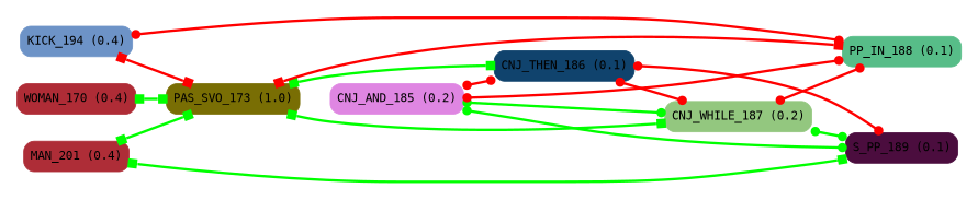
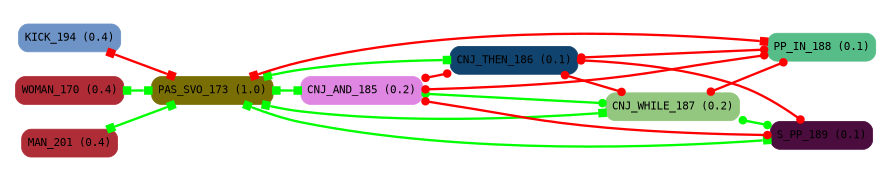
  digraph {
    compound=true
    labeljust=l
    rankdir=LR
    style=rounded
    node [fontname=consolas fontsize=14 shape=box style="filled, rounded"]
    edge [arrowhead=dot arrowtail=dot color=red dir=both penwidth=3 splines=spline]
    n1 [color="#af2c36" fillcolor="#af2c36" label=<<FONT FACE="consolas">WOMAN_170 (0.4)</FONT>>]
    n2 [color="#796e04" fillcolor="#796e04" label=<<FONT FACE="consolas">PAS_SVO_173 (1.0)</FONT>>]
    n3 [color="#df86e2" fillcolor="#df86e2" label=<<FONT FACE="consolas">CNJ_AND_185 (0.2)</FONT>>]
    n4 [color="#10436d" fillcolor="#10436d" label=<<FONT FACE="consolas">CNJ_THEN_186 (0.1)</FONT>>]
    n5 [color="#93c77f" fillcolor="#93c77f" label=<<FONT FACE="consolas">CNJ_WHILE_187 (0.2)</FONT>>]
    n6 [color="#57bd88" fillcolor="#57bd88" label=<<FONT FACE="consolas">PP_IN_188 (0.1)</FONT>>]
    n7 [color="#4b0d3e" fillcolor="#4b0d3e" label=<<FONT FACE="consolas">S_PP_189 (0.1)</FONT>>]
    n8 [color="#6d93c7" fillcolor="#6d93c7" label=<<FONT FACE="consolas">KICK_194 (0.4)</FONT>>]
    n9 [color="#ae2d37" fillcolor="#ae2d37" label=<<FONT FACE="consolas">MAN_201 (0.4)</FONT>>]
    subgraph cluster_1 {
      color=white
      fill=white
      n1
      n2
      n3
      n4
      n5
      n6
      n7
      n8
      n9
    }
    n1 -> n2 [arrowhead=box arrowtail=box color=green]
+   n2 -> n3 [arrowhead=box arrowtail=box color=green]
    n2 -> n4 [arrowhead=box arrowtail=box color=green]
    n2 -> n5 [arrowhead=box arrowtail=box color=green]
    n2 -> n6 [arrowhead=box arrowtail=box]
-   n9 -> n7 [arrowhead=box arrowtail=box color=green]
+   n2 -> n7 [arrowhead=box arrowtail=box color=green]
    n3 -> n4
    n3 -> n5 [color=green]
    n3 -> n6
-   n3 -> n7 [color=green]
+   n3 -> n7
    n4 -> n5
-   n8 -> n6
+   n4 -> n6
    n4 -> n7
    n5 -> n6
    n5 -> n7 [color=green]
    n8 -> n2 [arrowhead=box arrowtail=box]
    n9 -> n2 [arrowhead=box arrowtail=box color=green]
  }
